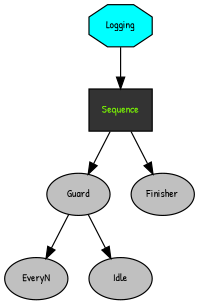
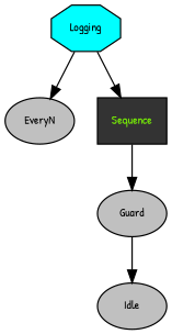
  digraph {
    fontname="Patrick Hand"
    node [fillcolor=gray fontcolor=black fontname="Patrick Hand" fontsize=9 shape=ellipse style=filled]
    edge [fontname="Patrick Hand"]
    n1 [fillcolor=cyan label=Logging shape=octagon]
    n2 [label=EveryN]
    n3 [fillcolor=gray20 fontcolor=lawngreen label=Sequence shape=box]
    n4 [label=Guard]
-   n5 [label=Finisher]
    n6 [label=Idle]
-   n4 -> n2
+   n1 -> n2
    n1 -> n3
    n3 -> n4
-   n3 -> n5
    n4 -> n6
  }
